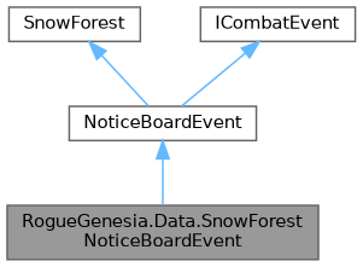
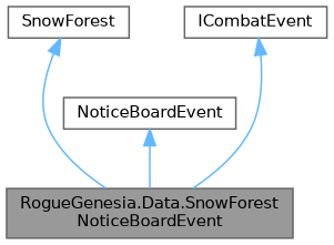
  digraph {
    node [color=gray40 fillcolor=white fontname=Helvetica fontsize=10 shape=box style=filled]
    edge [color=steelblue1 dir=back fontname=Helvetica fontsize=10 labelfontname=Helvetica labelfontsize=10 style=solid]
    n1 [fillcolor=grey60 fontcolor=black height=0.2 label="RogueGenesia.Data.SnowForest\lNoticeBoardEvent" width=0.4]
    n2 [height=0.2 label=NoticeBoardEvent width=0.4]
    n3 [height=0.2 label=SnowForest width=0.4]
    n4 [height=0.2 label=ICombatEvent width=0.4]
    n2 -> n1
-   n3 -> n2
-   n4 -> n2
+   n3 -> n1
+   n4 -> n1
  }
